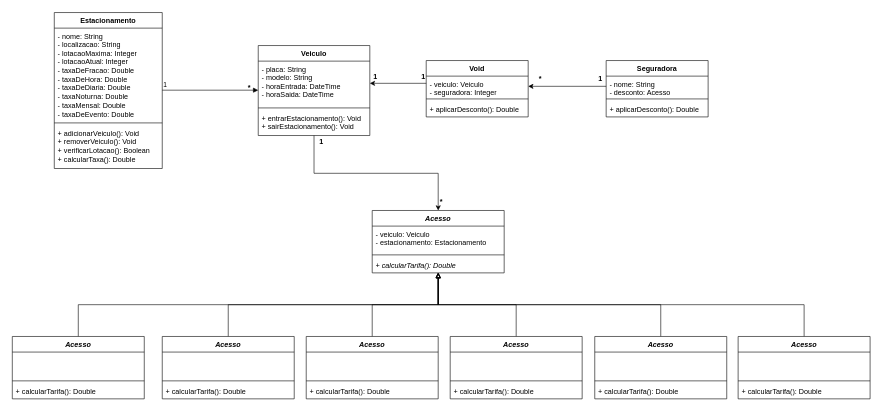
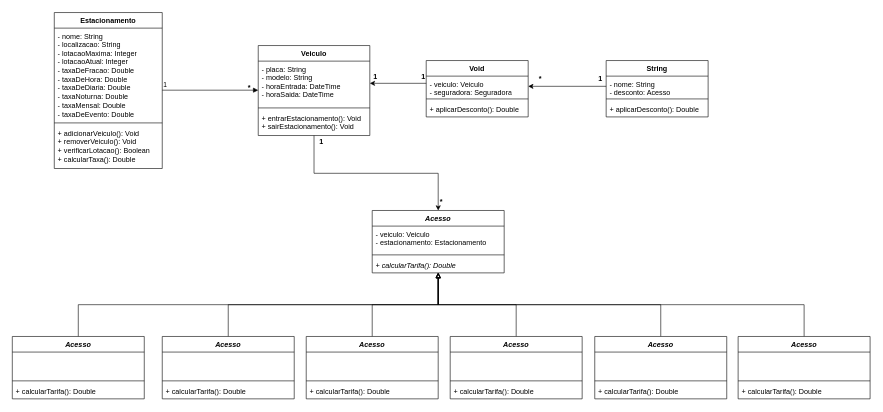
  <mxCell id="0" />
  <mxCell id="1" parent="0" />
  <mxCell id="2" value="Estacionamento" style="swimlane;fontStyle=1;align=center;verticalAlign=top;childLayout=stackLayout;horizontal=1;startSize=26;horizontalStack=0;resizeParent=1;resizeParentMax=0;resizeLast=0;collapsible=1;marginBottom=0;whiteSpace=wrap;html=1;" parent="1" vertex="1"><mxGeometry x="90" y="20" width="180" height="260" as="geometry" /></mxCell>
  <mxCell id="3" value="&lt;div&gt;- nome: String&lt;/div&gt;&lt;div&gt;- localizacao: String&lt;/div&gt;&lt;div&gt;- lotacaoMaxima: Integer&lt;/div&gt;&lt;div&gt;- lotacaoAtual: Integer&lt;/div&gt;&lt;div&gt;- taxaDeFracao: Double&lt;/div&gt;&lt;div&gt;- taxaDeHora: Double&lt;/div&gt;&lt;div&gt;- taxaDeDiaria: Double&lt;/div&gt;&lt;div&gt;- taxaNoturna: Double&lt;/div&gt;&lt;div&gt;- taxaMensal: Double&lt;/div&gt;&lt;div&gt;- taxaDeEvento: Double&lt;/div&gt;" style="text;strokeColor=none;fillColor=none;align=left;verticalAlign=top;spacingLeft=4;spacingRight=4;overflow=hidden;rotatable=0;points=[[0,0.5],[1,0.5]];portConstraint=eastwest;whiteSpace=wrap;html=1;" parent="2" vertex="1"><mxGeometry y="26" width="180" height="154" as="geometry" /></mxCell>
  <mxCell id="4" value="" style="line;strokeWidth=1;fillColor=none;align=left;verticalAlign=middle;spacingTop=-1;spacingLeft=3;spacingRight=3;rotatable=0;labelPosition=right;points=[];portConstraint=eastwest;strokeColor=inherit;" parent="2" vertex="1"><mxGeometry y="180" width="180" height="8" as="geometry" /></mxCell>
  <mxCell id="5" value="&lt;div&gt;+ adicionarVeiculo(): Void&lt;/div&gt;&lt;div&gt;+ removerVeiculo(): Void&lt;/div&gt;&lt;div&gt;+ verificarLotacao(): Boolean&lt;/div&gt;&lt;div&gt;+ calcularTaxa(): Double&lt;/div&gt;" style="text;strokeColor=none;fillColor=none;align=left;verticalAlign=top;spacingLeft=4;spacingRight=4;overflow=hidden;rotatable=0;points=[[0,0.5],[1,0.5]];portConstraint=eastwest;whiteSpace=wrap;html=1;" parent="2" vertex="1"><mxGeometry y="188" width="180" height="72" as="geometry" /></mxCell>
  <mxCell id="6" style="edgeStyle=elbowEdgeStyle;rounded=0;orthogonalLoop=1;jettySize=auto;elbow=vertical;html=1;entryX=0.5;entryY=0;entryDx=0;entryDy=0;" edge="1" parent="1" source="7" target="14"><mxGeometry relative="1" as="geometry" /></mxCell>
  <mxCell id="7" value="Veiculo" style="swimlane;fontStyle=1;align=center;verticalAlign=top;childLayout=stackLayout;horizontal=1;startSize=26;horizontalStack=0;resizeParent=1;resizeParentMax=0;resizeLast=0;collapsible=1;marginBottom=0;whiteSpace=wrap;html=1;" parent="1" vertex="1"><mxGeometry x="430" y="75" width="186" height="150" as="geometry" /></mxCell>
  <mxCell id="8" value="&lt;div&gt;- placa: String&lt;/div&gt;&lt;div&gt;- modelo: String&lt;/div&gt;&lt;div&gt;- horaEntrada: DateTime&lt;/div&gt;&lt;div&gt;- horaSaida: DateTime&lt;/div&gt;" style="text;strokeColor=none;fillColor=none;align=left;verticalAlign=top;spacingLeft=4;spacingRight=4;overflow=hidden;rotatable=0;points=[[0,0.5],[1,0.5]];portConstraint=eastwest;whiteSpace=wrap;html=1;" parent="7" vertex="1"><mxGeometry y="26" width="186" height="74" as="geometry" /></mxCell>
  <mxCell id="9" value="" style="line;strokeWidth=1;fillColor=none;align=left;verticalAlign=middle;spacingTop=-1;spacingLeft=3;spacingRight=3;rotatable=0;labelPosition=right;points=[];portConstraint=eastwest;strokeColor=inherit;" parent="7" vertex="1"><mxGeometry y="100" width="186" height="8" as="geometry" /></mxCell>
  <mxCell id="10" value="&lt;div&gt;+ entrarEstacionamento(): Void&lt;/div&gt;&lt;div&gt;+ sairEstacionamento(): Void&lt;/div&gt;" style="text;strokeColor=none;fillColor=none;align=left;verticalAlign=top;spacingLeft=4;spacingRight=4;overflow=hidden;rotatable=0;points=[[0,0.5],[1,0.5]];portConstraint=eastwest;whiteSpace=wrap;html=1;" parent="7" vertex="1"><mxGeometry y="108" width="186" height="42" as="geometry" /></mxCell>
  <mxCell id="11" value="&lt;br&gt;" style="endArrow=block;endFill=1;html=1;edgeStyle=orthogonalEdgeStyle;align=left;verticalAlign=top;rounded=0;" parent="1" edge="1"><mxGeometry x="-1" relative="1" as="geometry"><mxPoint x="270" y="149.41" as="sourcePoint" /><mxPoint x="430" y="149.41" as="targetPoint" /></mxGeometry></mxCell>
  <mxCell id="12" value="1" style="edgeLabel;resizable=0;html=1;align=left;verticalAlign=bottom;" parent="11" connectable="0" vertex="1"><mxGeometry x="-1" relative="1" as="geometry" /></mxCell>
  <mxCell id="13" value="*" style="text;align=center;fontStyle=1;verticalAlign=middle;spacingLeft=3;spacingRight=3;strokeColor=none;rotatable=0;points=[[0,0.5],[1,0.5]];portConstraint=eastwest;html=1;" parent="1" vertex="1"><mxGeometry x="410" y="140" width="10" height="10" as="geometry" /></mxCell>
  <mxCell id="14" value="&lt;i&gt;Acesso&lt;br&gt;&lt;br&gt;&lt;/i&gt;" style="swimlane;fontStyle=1;align=center;verticalAlign=top;childLayout=stackLayout;horizontal=1;startSize=26;horizontalStack=0;resizeParent=1;resizeParentMax=0;resizeLast=0;collapsible=1;marginBottom=0;whiteSpace=wrap;html=1;" vertex="1" parent="1"><mxGeometry x="620" y="350" width="220" height="104" as="geometry" /></mxCell>
  <mxCell id="15" value="- veiculo: Veiculo&lt;br&gt;- estacionamento: Estacionamento" style="text;strokeColor=none;fillColor=none;align=left;verticalAlign=top;spacingLeft=4;spacingRight=4;overflow=hidden;rotatable=0;points=[[0,0.5],[1,0.5]];portConstraint=eastwest;whiteSpace=wrap;html=1;" vertex="1" parent="14"><mxGeometry y="26" width="220" height="44" as="geometry" /></mxCell>
  <mxCell id="16" value="" style="line;strokeWidth=1;fillColor=none;align=left;verticalAlign=middle;spacingTop=-1;spacingLeft=3;spacingRight=3;rotatable=0;labelPosition=right;points=[];portConstraint=eastwest;strokeColor=inherit;" vertex="1" parent="14"><mxGeometry y="70" width="220" height="8" as="geometry" /></mxCell>
  <mxCell id="17" value="&lt;i&gt;+ calcularTarifa(): Double&lt;/i&gt;" style="text;strokeColor=none;fillColor=none;align=left;verticalAlign=top;spacingLeft=4;spacingRight=4;overflow=hidden;rotatable=0;points=[[0,0.5],[1,0.5]];portConstraint=eastwest;whiteSpace=wrap;html=1;" vertex="1" parent="14"><mxGeometry y="78" width="220" height="26" as="geometry" /></mxCell>
  <mxCell id="18" style="edgeStyle=elbowEdgeStyle;rounded=0;orthogonalLoop=1;jettySize=auto;elbow=vertical;html=1;exitX=0.5;exitY=0;exitDx=0;exitDy=0;endArrow=block;endFill=0;entryX=0.5;entryY=1;entryDx=0;entryDy=0;" edge="1" parent="1" source="19" target="14"><mxGeometry relative="1" as="geometry"><mxPoint x="730" y="460" as="targetPoint" /></mxGeometry></mxCell>
  <mxCell id="19" value="&lt;i&gt;Acesso&lt;br&gt;&lt;br&gt;&lt;/i&gt;" style="swimlane;fontStyle=1;align=center;verticalAlign=top;childLayout=stackLayout;horizontal=1;startSize=26;horizontalStack=0;resizeParent=1;resizeParentMax=0;resizeLast=0;collapsible=1;marginBottom=0;whiteSpace=wrap;html=1;" vertex="1" parent="1"><mxGeometry x="20" y="560" width="220" height="104" as="geometry" /></mxCell>
  <mxCell id="20" value="&amp;nbsp;" style="text;strokeColor=none;fillColor=none;align=left;verticalAlign=top;spacingLeft=4;spacingRight=4;overflow=hidden;rotatable=0;points=[[0,0.5],[1,0.5]];portConstraint=eastwest;whiteSpace=wrap;html=1;" vertex="1" parent="19"><mxGeometry y="26" width="220" height="44" as="geometry" /></mxCell>
  <mxCell id="21" value="" style="line;strokeWidth=1;fillColor=none;align=left;verticalAlign=middle;spacingTop=-1;spacingLeft=3;spacingRight=3;rotatable=0;labelPosition=right;points=[];portConstraint=eastwest;strokeColor=inherit;" vertex="1" parent="19"><mxGeometry y="70" width="220" height="8" as="geometry" /></mxCell>
  <mxCell id="22" value="+ calcularTarifa(): Double" style="text;strokeColor=none;fillColor=none;align=left;verticalAlign=top;spacingLeft=4;spacingRight=4;overflow=hidden;rotatable=0;points=[[0,0.5],[1,0.5]];portConstraint=eastwest;whiteSpace=wrap;html=1;" vertex="1" parent="19"><mxGeometry y="78" width="220" height="26" as="geometry" /></mxCell>
  <mxCell id="23" style="edgeStyle=elbowEdgeStyle;rounded=0;orthogonalLoop=1;jettySize=auto;elbow=vertical;html=1;endArrow=block;endFill=0;" edge="1" parent="1" source="24" target="17"><mxGeometry relative="1" as="geometry"><mxPoint x="730" y="460" as="targetPoint" /></mxGeometry></mxCell>
  <mxCell id="24" value="&lt;i&gt;Acesso&lt;br&gt;&lt;br&gt;&lt;/i&gt;" style="swimlane;fontStyle=1;align=center;verticalAlign=top;childLayout=stackLayout;horizontal=1;startSize=26;horizontalStack=0;resizeParent=1;resizeParentMax=0;resizeLast=0;collapsible=1;marginBottom=0;whiteSpace=wrap;html=1;" vertex="1" parent="1"><mxGeometry x="270" y="560" width="220" height="104" as="geometry" /></mxCell>
  <mxCell id="25" value="&amp;nbsp;" style="text;strokeColor=none;fillColor=none;align=left;verticalAlign=top;spacingLeft=4;spacingRight=4;overflow=hidden;rotatable=0;points=[[0,0.5],[1,0.5]];portConstraint=eastwest;whiteSpace=wrap;html=1;" vertex="1" parent="24"><mxGeometry y="26" width="220" height="44" as="geometry" /></mxCell>
  <mxCell id="26" value="" style="line;strokeWidth=1;fillColor=none;align=left;verticalAlign=middle;spacingTop=-1;spacingLeft=3;spacingRight=3;rotatable=0;labelPosition=right;points=[];portConstraint=eastwest;strokeColor=inherit;" vertex="1" parent="24"><mxGeometry y="70" width="220" height="8" as="geometry" /></mxCell>
  <mxCell id="27" value="+ calcularTarifa(): Double" style="text;strokeColor=none;fillColor=none;align=left;verticalAlign=top;spacingLeft=4;spacingRight=4;overflow=hidden;rotatable=0;points=[[0,0.5],[1,0.5]];portConstraint=eastwest;whiteSpace=wrap;html=1;" vertex="1" parent="24"><mxGeometry y="78" width="220" height="26" as="geometry" /></mxCell>
  <mxCell id="28" style="edgeStyle=elbowEdgeStyle;rounded=0;orthogonalLoop=1;jettySize=auto;elbow=vertical;html=1;entryX=0.501;entryY=1.026;entryDx=0;entryDy=0;entryPerimeter=0;endArrow=block;endFill=0;" edge="1" parent="1" source="29" target="17"><mxGeometry relative="1" as="geometry" /></mxCell>
  <mxCell id="29" value="&lt;i&gt;Acesso&lt;br&gt;&lt;br&gt;&lt;/i&gt;" style="swimlane;fontStyle=1;align=center;verticalAlign=top;childLayout=stackLayout;horizontal=1;startSize=26;horizontalStack=0;resizeParent=1;resizeParentMax=0;resizeLast=0;collapsible=1;marginBottom=0;whiteSpace=wrap;html=1;" vertex="1" parent="1"><mxGeometry x="510" y="560" width="220" height="104" as="geometry" /></mxCell>
  <mxCell id="30" value="&amp;nbsp;" style="text;strokeColor=none;fillColor=none;align=left;verticalAlign=top;spacingLeft=4;spacingRight=4;overflow=hidden;rotatable=0;points=[[0,0.5],[1,0.5]];portConstraint=eastwest;whiteSpace=wrap;html=1;" vertex="1" parent="29"><mxGeometry y="26" width="220" height="44" as="geometry" /></mxCell>
  <mxCell id="31" value="" style="line;strokeWidth=1;fillColor=none;align=left;verticalAlign=middle;spacingTop=-1;spacingLeft=3;spacingRight=3;rotatable=0;labelPosition=right;points=[];portConstraint=eastwest;strokeColor=inherit;" vertex="1" parent="29"><mxGeometry y="70" width="220" height="8" as="geometry" /></mxCell>
  <mxCell id="32" value="+ calcularTarifa(): Double" style="text;strokeColor=none;fillColor=none;align=left;verticalAlign=top;spacingLeft=4;spacingRight=4;overflow=hidden;rotatable=0;points=[[0,0.5],[1,0.5]];portConstraint=eastwest;whiteSpace=wrap;html=1;" vertex="1" parent="29"><mxGeometry y="78" width="220" height="26" as="geometry" /></mxCell>
  <mxCell id="33" style="edgeStyle=elbowEdgeStyle;rounded=0;orthogonalLoop=1;jettySize=auto;elbow=vertical;html=1;endArrow=block;endFill=0;" edge="1" parent="1" source="34" target="17"><mxGeometry relative="1" as="geometry" /></mxCell>
  <mxCell id="34" value="&lt;i&gt;Acesso&lt;br&gt;&lt;br&gt;&lt;/i&gt;" style="swimlane;fontStyle=1;align=center;verticalAlign=top;childLayout=stackLayout;horizontal=1;startSize=26;horizontalStack=0;resizeParent=1;resizeParentMax=0;resizeLast=0;collapsible=1;marginBottom=0;whiteSpace=wrap;html=1;" vertex="1" parent="1"><mxGeometry x="750" y="560" width="220" height="104" as="geometry" /></mxCell>
  <mxCell id="35" value="&amp;nbsp;" style="text;strokeColor=none;fillColor=none;align=left;verticalAlign=top;spacingLeft=4;spacingRight=4;overflow=hidden;rotatable=0;points=[[0,0.5],[1,0.5]];portConstraint=eastwest;whiteSpace=wrap;html=1;" vertex="1" parent="34"><mxGeometry y="26" width="220" height="44" as="geometry" /></mxCell>
  <mxCell id="36" value="" style="line;strokeWidth=1;fillColor=none;align=left;verticalAlign=middle;spacingTop=-1;spacingLeft=3;spacingRight=3;rotatable=0;labelPosition=right;points=[];portConstraint=eastwest;strokeColor=inherit;" vertex="1" parent="34"><mxGeometry y="70" width="220" height="8" as="geometry" /></mxCell>
  <mxCell id="37" value="+ calcularTarifa(): Double" style="text;strokeColor=none;fillColor=none;align=left;verticalAlign=top;spacingLeft=4;spacingRight=4;overflow=hidden;rotatable=0;points=[[0,0.5],[1,0.5]];portConstraint=eastwest;whiteSpace=wrap;html=1;" vertex="1" parent="34"><mxGeometry y="78" width="220" height="26" as="geometry" /></mxCell>
  <mxCell id="38" style="edgeStyle=elbowEdgeStyle;rounded=0;orthogonalLoop=1;jettySize=auto;elbow=vertical;html=1;endArrow=block;endFill=0;" edge="1" parent="1" source="39" target="17"><mxGeometry relative="1" as="geometry" /></mxCell>
  <mxCell id="39" value="&lt;i&gt;Acesso&lt;br&gt;&lt;br&gt;&lt;/i&gt;" style="swimlane;fontStyle=1;align=center;verticalAlign=top;childLayout=stackLayout;horizontal=1;startSize=26;horizontalStack=0;resizeParent=1;resizeParentMax=0;resizeLast=0;collapsible=1;marginBottom=0;whiteSpace=wrap;html=1;" vertex="1" parent="1"><mxGeometry x="991" y="560" width="220" height="104" as="geometry" /></mxCell>
  <mxCell id="40" value="&amp;nbsp;" style="text;strokeColor=none;fillColor=none;align=left;verticalAlign=top;spacingLeft=4;spacingRight=4;overflow=hidden;rotatable=0;points=[[0,0.5],[1,0.5]];portConstraint=eastwest;whiteSpace=wrap;html=1;" vertex="1" parent="39"><mxGeometry y="26" width="220" height="44" as="geometry" /></mxCell>
  <mxCell id="41" value="" style="line;strokeWidth=1;fillColor=none;align=left;verticalAlign=middle;spacingTop=-1;spacingLeft=3;spacingRight=3;rotatable=0;labelPosition=right;points=[];portConstraint=eastwest;strokeColor=inherit;" vertex="1" parent="39"><mxGeometry y="70" width="220" height="8" as="geometry" /></mxCell>
  <mxCell id="42" value="+ calcularTarifa(): Double" style="text;strokeColor=none;fillColor=none;align=left;verticalAlign=top;spacingLeft=4;spacingRight=4;overflow=hidden;rotatable=0;points=[[0,0.5],[1,0.5]];portConstraint=eastwest;whiteSpace=wrap;html=1;" vertex="1" parent="39"><mxGeometry y="78" width="220" height="26" as="geometry" /></mxCell>
  <mxCell id="43" style="edgeStyle=elbowEdgeStyle;rounded=0;orthogonalLoop=1;jettySize=auto;elbow=vertical;html=1;endArrow=block;endFill=0;" edge="1" parent="1" source="44" target="17"><mxGeometry relative="1" as="geometry" /></mxCell>
  <mxCell id="44" value="&lt;i&gt;Acesso&lt;br&gt;&lt;br&gt;&lt;/i&gt;" style="swimlane;fontStyle=1;align=center;verticalAlign=top;childLayout=stackLayout;horizontal=1;startSize=26;horizontalStack=0;resizeParent=1;resizeParentMax=0;resizeLast=0;collapsible=1;marginBottom=0;whiteSpace=wrap;html=1;" vertex="1" parent="1"><mxGeometry x="1230" y="560" width="220" height="104" as="geometry" /></mxCell>
  <mxCell id="45" value="&amp;nbsp;" style="text;strokeColor=none;fillColor=none;align=left;verticalAlign=top;spacingLeft=4;spacingRight=4;overflow=hidden;rotatable=0;points=[[0,0.5],[1,0.5]];portConstraint=eastwest;whiteSpace=wrap;html=1;" vertex="1" parent="44"><mxGeometry y="26" width="220" height="44" as="geometry" /></mxCell>
  <mxCell id="46" value="" style="line;strokeWidth=1;fillColor=none;align=left;verticalAlign=middle;spacingTop=-1;spacingLeft=3;spacingRight=3;rotatable=0;labelPosition=right;points=[];portConstraint=eastwest;strokeColor=inherit;" vertex="1" parent="44"><mxGeometry y="70" width="220" height="8" as="geometry" /></mxCell>
  <mxCell id="47" value="+ calcularTarifa(): Double" style="text;strokeColor=none;fillColor=none;align=left;verticalAlign=top;spacingLeft=4;spacingRight=4;overflow=hidden;rotatable=0;points=[[0,0.5],[1,0.5]];portConstraint=eastwest;whiteSpace=wrap;html=1;" vertex="1" parent="44"><mxGeometry y="78" width="220" height="26" as="geometry" /></mxCell>
- <mxCell id="48" value="Seguradora" style="swimlane;fontStyle=1;align=center;verticalAlign=top;childLayout=stackLayout;horizontal=1;startSize=26;horizontalStack=0;resizeParent=1;resizeParentMax=0;resizeLast=0;collapsible=1;marginBottom=0;whiteSpace=wrap;html=1;" vertex="1" parent="1"><mxGeometry x="1010" y="100" width="170" height="94" as="geometry" /></mxCell>
+ <mxCell id="48" value="String" style="swimlane;fontStyle=1;align=center;verticalAlign=top;childLayout=stackLayout;horizontal=1;startSize=26;horizontalStack=0;resizeParent=1;resizeParentMax=0;resizeLast=0;collapsible=1;marginBottom=0;whiteSpace=wrap;html=1;" vertex="1" parent="1"><mxGeometry x="1010" y="100" width="170" height="94" as="geometry" /></mxCell>
  <mxCell id="49" value="&lt;div&gt;- nome: String&lt;/div&gt;&lt;div&gt;- desconto: Acesso&lt;/div&gt;" style="text;strokeColor=none;fillColor=none;align=left;verticalAlign=top;spacingLeft=4;spacingRight=4;overflow=hidden;rotatable=0;points=[[0,0.5],[1,0.5]];portConstraint=eastwest;whiteSpace=wrap;html=1;" vertex="1" parent="48"><mxGeometry y="26" width="170" height="34" as="geometry" /></mxCell>
  <mxCell id="50" value="" style="line;strokeWidth=1;fillColor=none;align=left;verticalAlign=middle;spacingTop=-1;spacingLeft=3;spacingRight=3;rotatable=0;labelPosition=right;points=[];portConstraint=eastwest;strokeColor=inherit;" vertex="1" parent="48"><mxGeometry y="60" width="170" height="8" as="geometry" /></mxCell>
  <mxCell id="51" value="+ aplicarDesconto(): Double" style="text;strokeColor=none;fillColor=none;align=left;verticalAlign=top;spacingLeft=4;spacingRight=4;overflow=hidden;rotatable=0;points=[[0,0.5],[1,0.5]];portConstraint=eastwest;whiteSpace=wrap;html=1;" vertex="1" parent="48"><mxGeometry y="68" width="170" height="26" as="geometry" /></mxCell>
  <mxCell id="52" style="edgeStyle=elbowEdgeStyle;rounded=0;orthogonalLoop=1;jettySize=auto;elbow=vertical;html=1;" edge="1" parent="1" source="53" target="8"><mxGeometry relative="1" as="geometry" /></mxCell>
  <mxCell id="53" value="Void" style="swimlane;fontStyle=1;align=center;verticalAlign=top;childLayout=stackLayout;horizontal=1;startSize=26;horizontalStack=0;resizeParent=1;resizeParentMax=0;resizeLast=0;collapsible=1;marginBottom=0;whiteSpace=wrap;html=1;" vertex="1" parent="1"><mxGeometry x="710" y="100" width="170" height="94" as="geometry" /></mxCell>
- <mxCell id="54" value="&lt;div&gt;- veiculo: Veiculo&lt;/div&gt;&lt;div&gt;- seguradora: Integer&lt;/div&gt;" style="text;strokeColor=none;fillColor=none;align=left;verticalAlign=top;spacingLeft=4;spacingRight=4;overflow=hidden;rotatable=0;points=[[0,0.5],[1,0.5]];portConstraint=eastwest;whiteSpace=wrap;html=1;" vertex="1" parent="53"><mxGeometry y="26" width="170" height="34" as="geometry" /></mxCell>
+ <mxCell id="54" value="&lt;div&gt;- veiculo: Veiculo&lt;/div&gt;&lt;div&gt;- seguradora: Seguradora&lt;/div&gt;" style="text;strokeColor=none;fillColor=none;align=left;verticalAlign=top;spacingLeft=4;spacingRight=4;overflow=hidden;rotatable=0;points=[[0,0.5],[1,0.5]];portConstraint=eastwest;whiteSpace=wrap;html=1;" vertex="1" parent="53"><mxGeometry y="26" width="170" height="34" as="geometry" /></mxCell>
  <mxCell id="55" value="" style="line;strokeWidth=1;fillColor=none;align=left;verticalAlign=middle;spacingTop=-1;spacingLeft=3;spacingRight=3;rotatable=0;labelPosition=right;points=[];portConstraint=eastwest;strokeColor=inherit;" vertex="1" parent="53"><mxGeometry y="60" width="170" height="8" as="geometry" /></mxCell>
  <mxCell id="56" value="+ aplicarDesconto(): Double" style="text;strokeColor=none;fillColor=none;align=left;verticalAlign=top;spacingLeft=4;spacingRight=4;overflow=hidden;rotatable=0;points=[[0,0.5],[1,0.5]];portConstraint=eastwest;whiteSpace=wrap;html=1;" vertex="1" parent="53"><mxGeometry y="68" width="170" height="26" as="geometry" /></mxCell>
  <mxCell id="57" style="edgeStyle=orthogonalEdgeStyle;rounded=0;orthogonalLoop=1;jettySize=auto;html=1;" edge="1" parent="1" source="49" target="54"><mxGeometry relative="1" as="geometry" /></mxCell>
  <mxCell id="58" value="1" style="text;align=center;fontStyle=1;verticalAlign=middle;spacingLeft=3;spacingRight=3;strokeColor=none;rotatable=0;points=[[0,0.5],[1,0.5]];portConstraint=eastwest;html=1;" vertex="1" parent="1"><mxGeometry x="990" y="122" width="20" height="16" as="geometry" /></mxCell>
  <mxCell id="59" value="*" style="text;align=center;fontStyle=1;verticalAlign=middle;spacingLeft=3;spacingRight=3;strokeColor=none;rotatable=0;points=[[0,0.5],[1,0.5]];portConstraint=eastwest;html=1;" vertex="1" parent="1"><mxGeometry x="890" y="122" width="20" height="16" as="geometry" /></mxCell>
  <mxCell id="60" value="1" style="text;align=center;fontStyle=1;verticalAlign=middle;spacingLeft=3;spacingRight=3;strokeColor=none;rotatable=0;points=[[0,0.5],[1,0.5]];portConstraint=eastwest;html=1;" vertex="1" parent="1"><mxGeometry x="530" y="231" width="10" height="9" as="geometry" /></mxCell>
  <mxCell id="61" value="*" style="text;align=center;fontStyle=1;verticalAlign=middle;spacingLeft=3;spacingRight=3;strokeColor=none;rotatable=0;points=[[0,0.5],[1,0.5]];portConstraint=eastwest;html=1;" vertex="1" parent="1"><mxGeometry x="730" y="330" width="10" height="9" as="geometry" /></mxCell>
  <mxCell id="62" value="1" style="text;align=center;fontStyle=1;verticalAlign=middle;spacingLeft=3;spacingRight=3;strokeColor=none;rotatable=0;points=[[0,0.5],[1,0.5]];portConstraint=eastwest;html=1;" vertex="1" parent="1"><mxGeometry x="700" y="122" width="10" height="10" as="geometry" /></mxCell>
  <mxCell id="63" value="1" style="text;align=center;fontStyle=1;verticalAlign=middle;spacingLeft=3;spacingRight=3;strokeColor=none;rotatable=0;points=[[0,0.5],[1,0.5]];portConstraint=eastwest;html=1;" vertex="1" parent="1"><mxGeometry x="620" y="122" width="10" height="10" as="geometry" /></mxCell>
